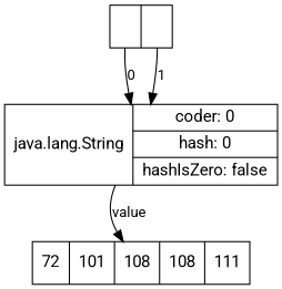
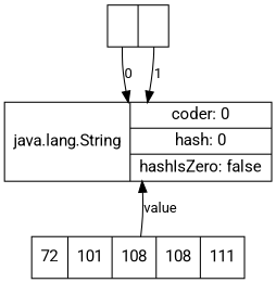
  digraph {
    fontname=Roboto
    node [shape=record fontname=Roboto]
    edge [fontsize=12 fontname=Roboto]
    n1 [label="<f0>|<f1>"]
    n2 [label="java.lang.String|{coder: 0|hash: 0|hashIsZero: false}"]
    n3 [label="72|101|108|108|111"]
    n1 -> n2 [label=0 tailport=f0]
    n1 -> n2 [label=1 tailport=f1]
-   n2 -> n3 [label=value]
+   n3 -> n2 [label=value]
  }
